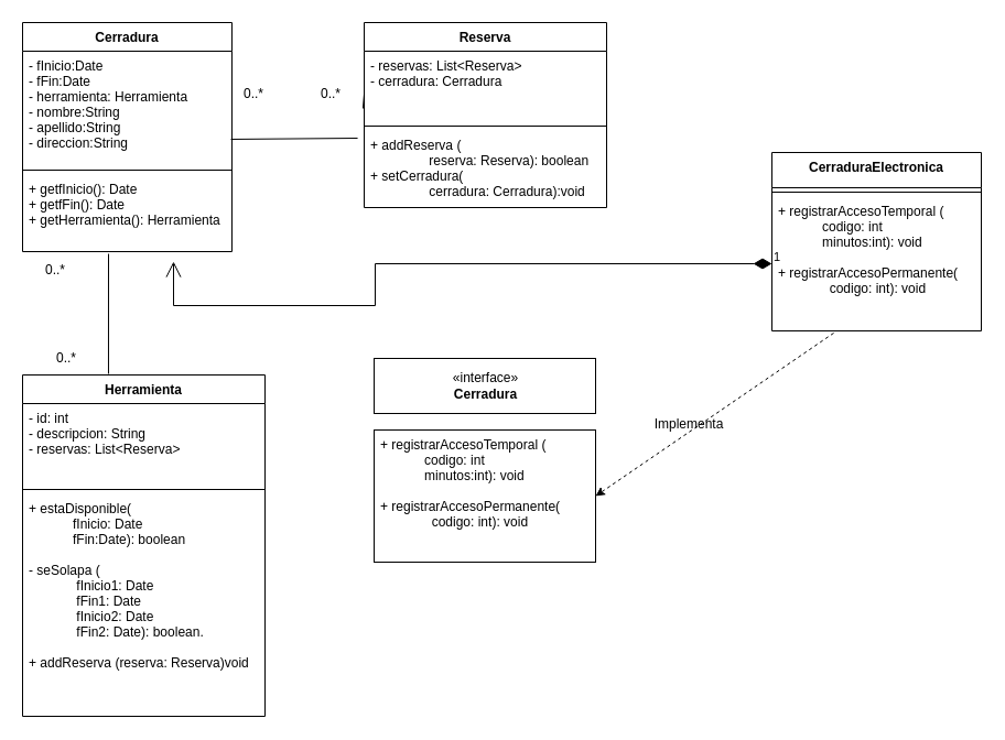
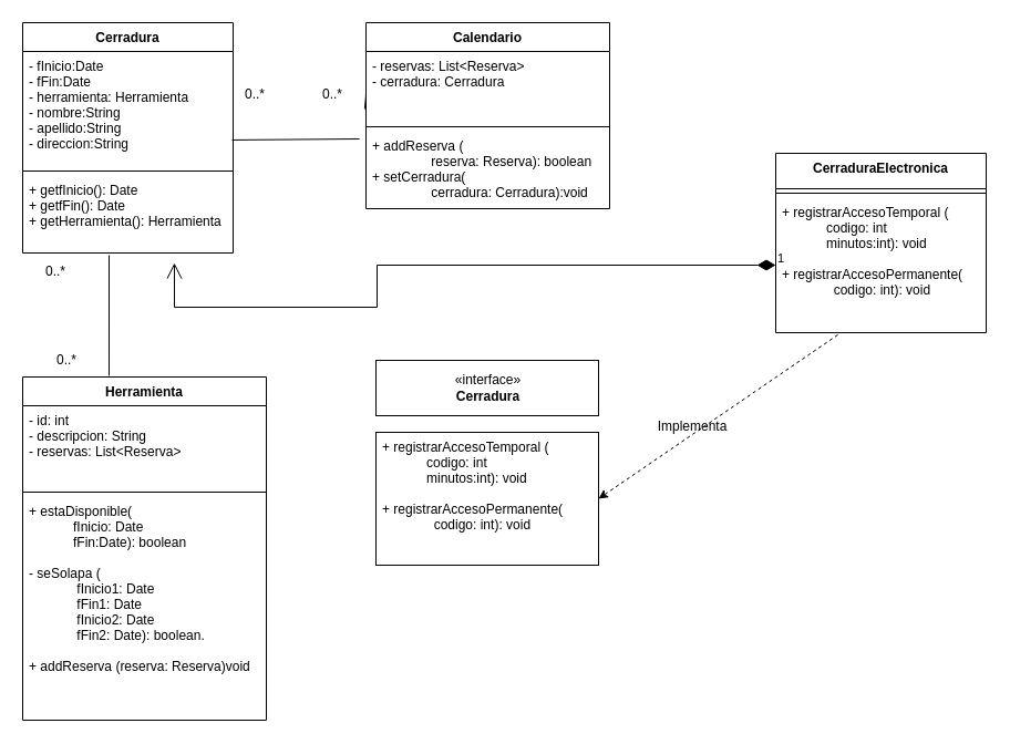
  <mxCell id="0" />
  <mxCell id="1" parent="0" />
  <mxCell id="2" value="Cerradura" style="swimlane;fontStyle=1;align=center;verticalAlign=top;childLayout=stackLayout;horizontal=1;startSize=26;horizontalStack=0;resizeParent=1;resizeParentMax=0;resizeLast=0;collapsible=1;marginBottom=0;" parent="1" vertex="1"><mxGeometry x="20" y="20" width="190" height="208" as="geometry" /></mxCell>
  <mxCell id="3" value="- fInicio:Date&#10;- fFin:Date&#10;- herramienta: Herramienta&#10;- nombre:String&#10;- apellido:String&#10;- direccion:String&#10;" style="text;strokeColor=none;fillColor=none;align=left;verticalAlign=top;spacingLeft=4;spacingRight=4;overflow=hidden;rotatable=0;points=[[0,0.5],[1,0.5]];portConstraint=eastwest;" parent="2" vertex="1"><mxGeometry y="26" width="190" height="104" as="geometry" /></mxCell>
  <mxCell id="4" value="" style="line;strokeWidth=1;fillColor=none;align=left;verticalAlign=middle;spacingTop=-1;spacingLeft=3;spacingRight=3;rotatable=0;labelPosition=right;points=[];portConstraint=eastwest;strokeColor=inherit;" parent="2" vertex="1"><mxGeometry y="130" width="190" height="8" as="geometry" /></mxCell>
  <mxCell id="5" value="+ getfInicio(): Date&#10;+ getfFin(): Date&#10;+ getHerramienta(): Herramienta" style="text;strokeColor=none;fillColor=none;align=left;verticalAlign=top;spacingLeft=4;spacingRight=4;overflow=hidden;rotatable=0;points=[[0,0.5],[1,0.5]];portConstraint=eastwest;" parent="2" vertex="1"><mxGeometry y="138" width="190" height="70" as="geometry" /></mxCell>
- <mxCell id="6" value="Reserva" style="swimlane;fontStyle=1;align=center;verticalAlign=top;childLayout=stackLayout;horizontal=1;startSize=26;horizontalStack=0;resizeParent=1;resizeParentMax=0;resizeLast=0;collapsible=1;marginBottom=0;" parent="1" vertex="1"><mxGeometry x="330" y="20" width="220" height="168" as="geometry" /></mxCell>
+ <mxCell id="6" value="Calendario" style="swimlane;fontStyle=1;align=center;verticalAlign=top;childLayout=stackLayout;horizontal=1;startSize=26;horizontalStack=0;resizeParent=1;resizeParentMax=0;resizeLast=0;collapsible=1;marginBottom=0;" parent="1" vertex="1"><mxGeometry x="330" y="20" width="220" height="168" as="geometry" /></mxCell>
  <mxCell id="7" value="- reservas: List&lt;Reserva&gt;&#10;- cerradura: Cerradura" style="text;strokeColor=none;fillColor=none;align=left;verticalAlign=top;spacingLeft=4;spacingRight=4;overflow=hidden;rotatable=0;points=[[0,0.5],[1,0.5]];portConstraint=eastwest;" parent="6" vertex="1"><mxGeometry y="26" width="220" height="64" as="geometry" /></mxCell>
  <mxCell id="8" value="" style="line;strokeWidth=1;fillColor=none;align=left;verticalAlign=middle;spacingTop=-1;spacingLeft=3;spacingRight=3;rotatable=0;labelPosition=right;points=[];portConstraint=eastwest;strokeColor=inherit;" parent="6" vertex="1"><mxGeometry y="90" width="220" height="8" as="geometry" /></mxCell>
  <mxCell id="9" value="+ addReserva (&#10;                reserva: Reserva): boolean&#10;+ setCerradura(&#10;                cerradura: Cerradura):void" style="text;strokeColor=none;fillColor=none;align=left;verticalAlign=top;spacingLeft=4;spacingRight=4;overflow=hidden;rotatable=0;points=[[0,0.5],[1,0.5]];portConstraint=eastwest;" parent="6" vertex="1"><mxGeometry y="98" width="220" height="70" as="geometry" /></mxCell>
  <mxCell id="10" value="Herramienta" style="swimlane;fontStyle=1;align=center;verticalAlign=top;childLayout=stackLayout;horizontal=1;startSize=26;horizontalStack=0;resizeParent=1;resizeParentMax=0;resizeLast=0;collapsible=1;marginBottom=0;" parent="1" vertex="1"><mxGeometry x="20" y="340" width="220" height="310" as="geometry" /></mxCell>
  <mxCell id="11" value="- id: int&#10;- descripcion: String&#10;- reservas: List&lt;Reserva&gt;" style="text;strokeColor=none;fillColor=none;align=left;verticalAlign=top;spacingLeft=4;spacingRight=4;overflow=hidden;rotatable=0;points=[[0,0.5],[1,0.5]];portConstraint=eastwest;" parent="10" vertex="1"><mxGeometry y="26" width="220" height="74" as="geometry" /></mxCell>
  <mxCell id="12" value="" style="line;strokeWidth=1;fillColor=none;align=left;verticalAlign=middle;spacingTop=-1;spacingLeft=3;spacingRight=3;rotatable=0;labelPosition=right;points=[];portConstraint=eastwest;strokeColor=inherit;" parent="10" vertex="1"><mxGeometry y="100" width="220" height="8" as="geometry" /></mxCell>
  <mxCell id="13" value="+ estaDisponible(&#10;            fInicio: Date&#10;            fFin:Date): boolean&#10;&#10;- seSolapa (&#10;             fInicio1: Date&#10;             fFin1: Date&#10;             fInicio2: Date&#10;             fFin2: Date): boolean.&#10;&#10;+ addReserva (reserva: Reserva)void&#10;" style="text;strokeColor=none;fillColor=none;align=left;verticalAlign=top;spacingLeft=4;spacingRight=4;overflow=hidden;rotatable=0;points=[[0,0.5],[1,0.5]];portConstraint=eastwest;" parent="10" vertex="1"><mxGeometry y="108" width="220" height="202" as="geometry" /></mxCell>
  <mxCell id="14" value="«interface»&lt;br&gt;&lt;b&gt;Cerradura&lt;/b&gt;" style="html=1;" parent="1" vertex="1"><mxGeometry x="339" y="325" width="201" height="50" as="geometry" /></mxCell>
  <mxCell id="15" value="" style="html=1;" parent="1" vertex="1"><mxGeometry x="339" y="390" width="201" height="120" as="geometry" /></mxCell>
  <mxCell id="16" value="+ registrarAccesoTemporal (&#10;            codigo: int&#10;            minutos:int): void&#10;&#10;+ registrarAccesoPermanente(&#10;              codigo: int): void" style="text;strokeColor=none;fillColor=none;align=left;verticalAlign=top;spacingLeft=4;spacingRight=4;overflow=hidden;rotatable=0;points=[[0,0.5],[1,0.5]];portConstraint=eastwest;" parent="1" vertex="1"><mxGeometry x="339" y="390" width="201" height="120" as="geometry" /></mxCell>
  <mxCell id="17" value="CerraduraElectronica" style="swimlane;fontStyle=1;align=center;verticalAlign=top;childLayout=stackLayout;horizontal=1;startSize=32;horizontalStack=0;resizeParent=1;resizeParentMax=0;resizeLast=0;collapsible=1;marginBottom=0;" parent="1" vertex="1"><mxGeometry x="700" y="138" width="190" height="162" as="geometry" /></mxCell>
  <mxCell id="18" value="" style="line;strokeWidth=1;fillColor=none;align=left;verticalAlign=middle;spacingTop=-1;spacingLeft=3;spacingRight=3;rotatable=0;labelPosition=right;points=[];portConstraint=eastwest;strokeColor=inherit;" parent="17" vertex="1"><mxGeometry y="32" width="190" height="8" as="geometry" /></mxCell>
  <mxCell id="19" value="+ registrarAccesoTemporal (&#10;            codigo: int&#10;            minutos:int): void&#10;&#10;+ registrarAccesoPermanente(&#10;              codigo: int): void" style="text;strokeColor=none;fillColor=none;align=left;verticalAlign=top;spacingLeft=4;spacingRight=4;overflow=hidden;rotatable=0;points=[[0,0.5],[1,0.5]];portConstraint=eastwest;" parent="17" vertex="1"><mxGeometry y="40" width="190" height="122" as="geometry" /></mxCell>
  <mxCell id="20" value="" style="endArrow=classic;html=1;rounded=0;entryX=1;entryY=0.5;entryDx=0;entryDy=0;exitX=0.295;exitY=1.016;exitDx=0;exitDy=0;exitPerimeter=0;dashed=1;" parent="1" source="19" target="16" edge="1"><mxGeometry width="50" height="50" relative="1" as="geometry"><mxPoint x="560" y="380" as="sourcePoint" /><mxPoint x="610" y="330" as="targetPoint" /></mxGeometry></mxCell>
  <mxCell id="21" value="Implementa" style="text;html=1;strokeColor=none;fillColor=none;align=center;verticalAlign=middle;whiteSpace=wrap;rounded=0;" parent="1" vertex="1"><mxGeometry x="585" y="370" width="80" height="30" as="geometry" /></mxCell>
  <mxCell id="22" value="" style="endArrow=none;html=1;rounded=0;exitX=1.133;exitY=0.967;exitDx=0;exitDy=0;exitPerimeter=0;" parent="1" source="28" edge="1"><mxGeometry width="50" height="50" relative="1" as="geometry"><mxPoint x="90" y="340" as="sourcePoint" /><mxPoint x="98" y="230" as="targetPoint" /></mxGeometry></mxCell>
  <mxCell id="23" value="" style="endArrow=none;html=1;rounded=0;entryX=-0.005;entryY=0.813;entryDx=0;entryDy=0;entryPerimeter=0;exitX=1;exitY=0.5;exitDx=0;exitDy=0;startArrow=none;" parent="1" source="26" target="7" edge="1"><mxGeometry width="50" height="50" relative="1" as="geometry"><mxPoint x="270" y="380" as="sourcePoint" /><mxPoint x="320" y="330" as="targetPoint" /></mxGeometry></mxCell>
  <mxCell id="24" value="1" style="endArrow=open;html=1;endSize=12;startArrow=diamondThin;startSize=14;startFill=1;edgeStyle=orthogonalEdgeStyle;align=left;verticalAlign=bottom;rounded=0;exitX=0;exitY=0.5;exitDx=0;exitDy=0;entryX=0.721;entryY=1.129;entryDx=0;entryDy=0;entryPerimeter=0;" parent="1" source="19" target="5" edge="1"><mxGeometry x="-1" y="3" relative="1" as="geometry"><mxPoint x="330" y="350" as="sourcePoint" /><mxPoint x="160" y="277" as="targetPoint" /><Array as="points"><mxPoint x="340" y="239" /><mxPoint x="340" y="277" /><mxPoint x="157" y="277" /></Array></mxGeometry></mxCell>
  <mxCell id="25" value="0..*" style="text;html=1;strokeColor=none;fillColor=none;align=center;verticalAlign=middle;whiteSpace=wrap;rounded=0;" parent="1" vertex="1"><mxGeometry x="200" y="70" width="60" height="30" as="geometry" /></mxCell>
  <mxCell id="26" value="0..*" style="text;html=1;strokeColor=none;fillColor=none;align=center;verticalAlign=middle;whiteSpace=wrap;rounded=0;" parent="1" vertex="1"><mxGeometry x="270" y="70" width="60" height="30" as="geometry" /></mxCell>
  <mxCell id="27" value="" style="endArrow=none;html=1;rounded=0;entryX=-0.027;entryY=0.1;entryDx=0;entryDy=0;entryPerimeter=0;exitX=0.995;exitY=0.769;exitDx=0;exitDy=0;exitPerimeter=0;" parent="1" source="3" target="9" edge="1"><mxGeometry width="50" height="50" relative="1" as="geometry"><mxPoint x="210" y="98" as="sourcePoint" /><mxPoint x="328.9" y="98.032" as="targetPoint" /></mxGeometry></mxCell>
  <mxCell id="28" value="0..*" style="text;html=1;strokeColor=none;fillColor=none;align=center;verticalAlign=middle;whiteSpace=wrap;rounded=0;" parent="1" vertex="1"><mxGeometry x="30" y="310" width="60" height="30" as="geometry" /></mxCell>
  <mxCell id="29" value="0..*" style="text;html=1;strokeColor=none;fillColor=none;align=center;verticalAlign=middle;whiteSpace=wrap;rounded=0;" parent="1" vertex="1"><mxGeometry x="20" y="230" width="60" height="30" as="geometry" /></mxCell>
